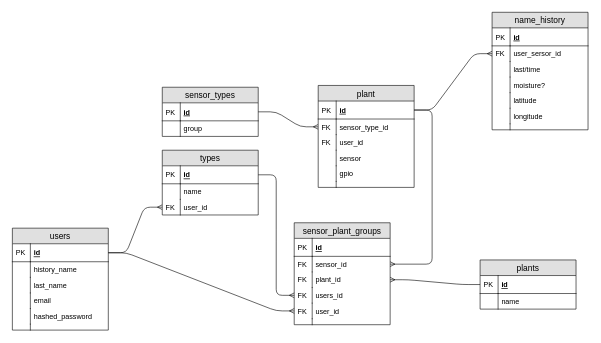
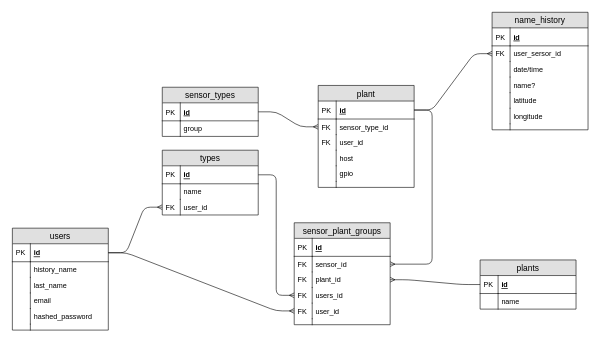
  <mxCell id="0" />
  <mxCell id="1" parent="0" />
  <mxCell id="2" value="users" style="swimlane;fontStyle=0;childLayout=stackLayout;horizontal=1;startSize=26;fillColor=#e0e0e0;horizontalStack=0;resizeParent=1;resizeParentMax=0;resizeLast=0;collapsible=1;marginBottom=0;swimlaneFillColor=#ffffff;align=center;fontSize=14;" parent="1" vertex="1"><mxGeometry x="20" y="380" width="160" height="170" as="geometry" /></mxCell>
  <mxCell id="3" value="id" style="shape=partialRectangle;top=0;left=0;right=0;bottom=1;align=left;verticalAlign=middle;fillColor=none;spacingLeft=34;spacingRight=4;overflow=hidden;rotatable=0;points=[[0,0.5],[1,0.5]];portConstraint=eastwest;dropTarget=0;fontStyle=5;fontSize=12;" parent="2" vertex="1"><mxGeometry y="26" width="160" height="30" as="geometry" /></mxCell>
  <mxCell id="4" value="PK" style="shape=partialRectangle;top=0;left=0;bottom=0;fillColor=none;align=left;verticalAlign=middle;spacingLeft=4;spacingRight=4;overflow=hidden;rotatable=0;points=[];portConstraint=eastwest;part=1;fontSize=12;" parent="3" vertex="1" connectable="0"><mxGeometry width="30" height="30" as="geometry" /></mxCell>
  <mxCell id="5" value="history_name" style="shape=partialRectangle;top=0;left=0;right=0;bottom=0;align=left;verticalAlign=top;fillColor=none;spacingLeft=34;spacingRight=4;overflow=hidden;rotatable=0;points=[[0,0.5],[1,0.5]];portConstraint=eastwest;dropTarget=0;fontSize=12;" parent="2" vertex="1"><mxGeometry y="56" width="160" height="26" as="geometry" /></mxCell>
  <mxCell id="6" value="" style="shape=partialRectangle;top=0;left=0;bottom=0;fillColor=none;align=left;verticalAlign=top;spacingLeft=4;spacingRight=4;overflow=hidden;rotatable=0;points=[];portConstraint=eastwest;part=1;fontSize=12;" parent="5" vertex="1" connectable="0"><mxGeometry width="30" height="26" as="geometry" /></mxCell>
  <mxCell id="7" value="last_name" style="shape=partialRectangle;top=0;left=0;right=0;bottom=0;align=left;verticalAlign=top;fillColor=none;spacingLeft=34;spacingRight=4;overflow=hidden;rotatable=0;points=[[0,0.5],[1,0.5]];portConstraint=eastwest;dropTarget=0;fontSize=12;" parent="2" vertex="1"><mxGeometry y="82" width="160" height="26" as="geometry" /></mxCell>
  <mxCell id="8" value="" style="shape=partialRectangle;top=0;left=0;bottom=0;fillColor=none;align=left;verticalAlign=top;spacingLeft=4;spacingRight=4;overflow=hidden;rotatable=0;points=[];portConstraint=eastwest;part=1;fontSize=12;" parent="7" vertex="1" connectable="0"><mxGeometry width="30" height="26" as="geometry" /></mxCell>
  <mxCell id="9" value="email" style="shape=partialRectangle;top=0;left=0;right=0;bottom=0;align=left;verticalAlign=top;fillColor=none;spacingLeft=34;spacingRight=4;overflow=hidden;rotatable=0;points=[[0,0.5],[1,0.5]];portConstraint=eastwest;dropTarget=0;fontSize=12;" parent="2" vertex="1"><mxGeometry y="108" width="160" height="26" as="geometry" /></mxCell>
  <mxCell id="10" value="" style="shape=partialRectangle;top=0;left=0;bottom=0;fillColor=none;align=left;verticalAlign=top;spacingLeft=4;spacingRight=4;overflow=hidden;rotatable=0;points=[];portConstraint=eastwest;part=1;fontSize=12;" parent="9" vertex="1" connectable="0"><mxGeometry width="30" height="26" as="geometry" /></mxCell>
  <mxCell id="11" value="hashed_password" style="shape=partialRectangle;top=0;left=0;right=0;bottom=0;align=left;verticalAlign=top;fillColor=none;spacingLeft=34;spacingRight=4;overflow=hidden;rotatable=0;points=[[0,0.5],[1,0.5]];portConstraint=eastwest;dropTarget=0;fontSize=12;" parent="2" vertex="1"><mxGeometry y="134" width="160" height="26" as="geometry" /></mxCell>
  <mxCell id="12" value="" style="shape=partialRectangle;top=0;left=0;bottom=0;fillColor=none;align=left;verticalAlign=top;spacingLeft=4;spacingRight=4;overflow=hidden;rotatable=0;points=[];portConstraint=eastwest;part=1;fontSize=12;" parent="11" vertex="1" connectable="0"><mxGeometry width="30" height="26" as="geometry" /></mxCell>
  <mxCell id="13" value="" style="shape=partialRectangle;top=0;left=0;right=0;bottom=0;align=left;verticalAlign=top;fillColor=none;spacingLeft=34;spacingRight=4;overflow=hidden;rotatable=0;points=[[0,0.5],[1,0.5]];portConstraint=eastwest;dropTarget=0;fontSize=12;" parent="2" vertex="1"><mxGeometry y="160" width="160" height="10" as="geometry" /></mxCell>
  <mxCell id="14" value="" style="shape=partialRectangle;top=0;left=0;bottom=0;fillColor=none;align=left;verticalAlign=top;spacingLeft=4;spacingRight=4;overflow=hidden;rotatable=0;points=[];portConstraint=eastwest;part=1;fontSize=12;" parent="13" vertex="1" connectable="0"><mxGeometry width="30" height="10" as="geometry" /></mxCell>
  <mxCell id="15" value="plants" style="swimlane;fontStyle=0;childLayout=stackLayout;horizontal=1;startSize=26;fillColor=#e0e0e0;horizontalStack=0;resizeParent=1;resizeParentMax=0;resizeLast=0;collapsible=1;marginBottom=0;swimlaneFillColor=#ffffff;align=center;fontSize=14;" parent="1" vertex="1"><mxGeometry x="800" y="433" width="160" height="82" as="geometry" /></mxCell>
  <mxCell id="16" value="id" style="shape=partialRectangle;top=0;left=0;right=0;bottom=1;align=left;verticalAlign=middle;fillColor=none;spacingLeft=34;spacingRight=4;overflow=hidden;rotatable=0;points=[[0,0.5],[1,0.5]];portConstraint=eastwest;dropTarget=0;fontStyle=5;fontSize=12;" parent="15" vertex="1"><mxGeometry y="26" width="160" height="30" as="geometry" /></mxCell>
  <mxCell id="17" value="PK" style="shape=partialRectangle;top=0;left=0;bottom=0;fillColor=none;align=left;verticalAlign=middle;spacingLeft=4;spacingRight=4;overflow=hidden;rotatable=0;points=[];portConstraint=eastwest;part=1;fontSize=12;" parent="16" vertex="1" connectable="0"><mxGeometry width="30" height="30" as="geometry" /></mxCell>
  <mxCell id="18" value="name" style="shape=partialRectangle;top=0;left=0;right=0;bottom=0;align=left;verticalAlign=top;fillColor=none;spacingLeft=34;spacingRight=4;overflow=hidden;rotatable=0;points=[[0,0.5],[1,0.5]];portConstraint=eastwest;dropTarget=0;fontSize=12;" parent="15" vertex="1"><mxGeometry y="56" width="160" height="26" as="geometry" /></mxCell>
  <mxCell id="19" value="" style="shape=partialRectangle;top=0;left=0;bottom=0;fillColor=none;align=left;verticalAlign=top;spacingLeft=4;spacingRight=4;overflow=hidden;rotatable=0;points=[];portConstraint=eastwest;part=1;fontSize=12;" parent="18" vertex="1" connectable="0"><mxGeometry width="30" height="26" as="geometry" /></mxCell>
  <mxCell id="20" value="" style="edgeStyle=entityRelationEdgeStyle;fontSize=12;html=1;endArrow=ERmany;exitX=1;exitY=0.5;exitDx=0;exitDy=0;" parent="1" source="3" target="60" edge="1"><mxGeometry width="100" height="100" relative="1" as="geometry"><mxPoint x="530" y="510" as="sourcePoint" /><mxPoint x="430" y="740" as="targetPoint" /></mxGeometry></mxCell>
  <mxCell id="21" value="sensor_types" style="swimlane;fontStyle=0;childLayout=stackLayout;horizontal=1;startSize=26;fillColor=#e0e0e0;horizontalStack=0;resizeParent=1;resizeParentMax=0;resizeLast=0;collapsible=1;marginBottom=0;swimlaneFillColor=#ffffff;align=center;fontSize=14;" parent="1" vertex="1"><mxGeometry x="270" y="145" width="160" height="82" as="geometry" /></mxCell>
  <mxCell id="22" value="id" style="shape=partialRectangle;top=0;left=0;right=0;bottom=1;align=left;verticalAlign=middle;fillColor=none;spacingLeft=34;spacingRight=4;overflow=hidden;rotatable=0;points=[[0,0.5],[1,0.5]];portConstraint=eastwest;dropTarget=0;fontStyle=5;fontSize=12;" parent="21" vertex="1"><mxGeometry y="26" width="160" height="30" as="geometry" /></mxCell>
  <mxCell id="23" value="PK" style="shape=partialRectangle;top=0;left=0;bottom=0;fillColor=none;align=left;verticalAlign=middle;spacingLeft=4;spacingRight=4;overflow=hidden;rotatable=0;points=[];portConstraint=eastwest;part=1;fontSize=12;" parent="22" vertex="1" connectable="0"><mxGeometry width="30" height="30" as="geometry" /></mxCell>
  <mxCell id="24" value="group" style="shape=partialRectangle;top=0;left=0;right=0;bottom=0;align=left;verticalAlign=top;fillColor=none;spacingLeft=34;spacingRight=4;overflow=hidden;rotatable=0;points=[[0,0.5],[1,0.5]];portConstraint=eastwest;dropTarget=0;fontSize=12;" parent="21" vertex="1"><mxGeometry y="56" width="160" height="26" as="geometry" /></mxCell>
  <mxCell id="25" value="" style="shape=partialRectangle;top=0;left=0;bottom=0;fillColor=none;align=left;verticalAlign=top;spacingLeft=4;spacingRight=4;overflow=hidden;rotatable=0;points=[];portConstraint=eastwest;part=1;fontSize=12;" parent="24" vertex="1" connectable="0"><mxGeometry width="30" height="26" as="geometry" /></mxCell>
  <mxCell id="26" value="" style="edgeStyle=entityRelationEdgeStyle;fontSize=12;html=1;endArrow=ERmany;entryX=0;entryY=0.5;entryDx=0;entryDy=0;" parent="1" source="22" target="30" edge="1"><mxGeometry width="100" height="100" relative="1" as="geometry"><mxPoint x="410" y="410" as="sourcePoint" /><mxPoint x="770" y="540" as="targetPoint" /></mxGeometry></mxCell>
  <mxCell id="27" value="plant" style="swimlane;fontStyle=0;childLayout=stackLayout;horizontal=1;startSize=26;fillColor=#e0e0e0;horizontalStack=0;resizeParent=1;resizeParentMax=0;resizeLast=0;collapsible=1;marginBottom=0;swimlaneFillColor=#ffffff;align=center;fontSize=14;" parent="1" vertex="1"><mxGeometry x="530" y="142" width="160" height="170" as="geometry" /></mxCell>
  <mxCell id="28" value="id" style="shape=partialRectangle;top=0;left=0;right=0;bottom=1;align=left;verticalAlign=middle;fillColor=none;spacingLeft=34;spacingRight=4;overflow=hidden;rotatable=0;points=[[0,0.5],[1,0.5]];portConstraint=eastwest;dropTarget=0;fontStyle=5;fontSize=12;" parent="27" vertex="1"><mxGeometry y="26" width="160" height="30" as="geometry" /></mxCell>
  <mxCell id="29" value="PK" style="shape=partialRectangle;top=0;left=0;bottom=0;fillColor=none;align=left;verticalAlign=middle;spacingLeft=4;spacingRight=4;overflow=hidden;rotatable=0;points=[];portConstraint=eastwest;part=1;fontSize=12;" parent="28" vertex="1" connectable="0"><mxGeometry width="30" height="30" as="geometry" /></mxCell>
  <mxCell id="30" value="sensor_type_id" style="shape=partialRectangle;top=0;left=0;right=0;bottom=0;align=left;verticalAlign=top;fillColor=none;spacingLeft=34;spacingRight=4;overflow=hidden;rotatable=0;points=[[0,0.5],[1,0.5]];portConstraint=eastwest;dropTarget=0;fontSize=12;" parent="27" vertex="1"><mxGeometry y="56" width="160" height="26" as="geometry" /></mxCell>
  <mxCell id="31" value="FK" style="shape=partialRectangle;top=0;left=0;bottom=0;fillColor=none;align=left;verticalAlign=top;spacingLeft=4;spacingRight=4;overflow=hidden;rotatable=0;points=[];portConstraint=eastwest;part=1;fontSize=12;" parent="30" vertex="1" connectable="0"><mxGeometry width="30" height="26" as="geometry" /></mxCell>
  <mxCell id="32" value="user_id" style="shape=partialRectangle;top=0;left=0;right=0;bottom=0;align=left;verticalAlign=top;fillColor=none;spacingLeft=34;spacingRight=4;overflow=hidden;rotatable=0;points=[[0,0.5],[1,0.5]];portConstraint=eastwest;dropTarget=0;fontSize=12;" parent="27" vertex="1"><mxGeometry y="82" width="160" height="26" as="geometry" /></mxCell>
  <mxCell id="33" value="FK" style="shape=partialRectangle;top=0;left=0;bottom=0;fillColor=none;align=left;verticalAlign=top;spacingLeft=4;spacingRight=4;overflow=hidden;rotatable=0;points=[];portConstraint=eastwest;part=1;fontSize=12;" parent="32" vertex="1" connectable="0"><mxGeometry width="30" height="26" as="geometry" /></mxCell>
- <mxCell id="34" value="sensor" style="shape=partialRectangle;top=0;left=0;right=0;bottom=0;align=left;verticalAlign=top;fillColor=none;spacingLeft=34;spacingRight=4;overflow=hidden;rotatable=0;points=[[0,0.5],[1,0.5]];portConstraint=eastwest;dropTarget=0;fontSize=12;" parent="27" vertex="1"><mxGeometry y="108" width="160" height="26" as="geometry" /></mxCell>
+ <mxCell id="34" value="host" style="shape=partialRectangle;top=0;left=0;right=0;bottom=0;align=left;verticalAlign=top;fillColor=none;spacingLeft=34;spacingRight=4;overflow=hidden;rotatable=0;points=[[0,0.5],[1,0.5]];portConstraint=eastwest;dropTarget=0;fontSize=12;" parent="27" vertex="1"><mxGeometry y="108" width="160" height="26" as="geometry" /></mxCell>
  <mxCell id="35" value="" style="shape=partialRectangle;top=0;left=0;bottom=0;fillColor=none;align=left;verticalAlign=top;spacingLeft=4;spacingRight=4;overflow=hidden;rotatable=0;points=[];portConstraint=eastwest;part=1;fontSize=12;" parent="34" vertex="1" connectable="0"><mxGeometry width="30" height="26" as="geometry" /></mxCell>
  <mxCell id="36" value="gpio" style="shape=partialRectangle;top=0;left=0;right=0;bottom=0;align=left;verticalAlign=top;fillColor=none;spacingLeft=34;spacingRight=4;overflow=hidden;rotatable=0;points=[[0,0.5],[1,0.5]];portConstraint=eastwest;dropTarget=0;fontSize=12;" parent="27" vertex="1"><mxGeometry y="134" width="160" height="26" as="geometry" /></mxCell>
  <mxCell id="37" value="" style="shape=partialRectangle;top=0;left=0;bottom=0;fillColor=none;align=left;verticalAlign=top;spacingLeft=4;spacingRight=4;overflow=hidden;rotatable=0;points=[];portConstraint=eastwest;part=1;fontSize=12;" parent="36" vertex="1" connectable="0"><mxGeometry width="30" height="26" as="geometry" /></mxCell>
  <mxCell id="38" value="" style="shape=partialRectangle;top=0;left=0;right=0;bottom=0;align=left;verticalAlign=top;fillColor=none;spacingLeft=34;spacingRight=4;overflow=hidden;rotatable=0;points=[[0,0.5],[1,0.5]];portConstraint=eastwest;dropTarget=0;fontSize=12;" parent="27" vertex="1"><mxGeometry y="160" width="160" height="10" as="geometry" /></mxCell>
  <mxCell id="39" value="" style="shape=partialRectangle;top=0;left=0;bottom=0;fillColor=none;align=left;verticalAlign=top;spacingLeft=4;spacingRight=4;overflow=hidden;rotatable=0;points=[];portConstraint=eastwest;part=1;fontSize=12;" parent="38" vertex="1" connectable="0"><mxGeometry width="30" height="10" as="geometry" /></mxCell>
  <mxCell id="40" value="sensor_plant_groups" style="swimlane;fontStyle=0;childLayout=stackLayout;horizontal=1;startSize=26;fillColor=#e0e0e0;horizontalStack=0;resizeParent=1;resizeParentMax=0;resizeLast=0;collapsible=1;marginBottom=0;swimlaneFillColor=#ffffff;align=center;fontSize=14;" parent="1" vertex="1"><mxGeometry x="490" y="371" width="160" height="170" as="geometry" /></mxCell>
  <mxCell id="41" value="id" style="shape=partialRectangle;top=0;left=0;right=0;bottom=1;align=left;verticalAlign=middle;fillColor=none;spacingLeft=34;spacingRight=4;overflow=hidden;rotatable=0;points=[[0,0.5],[1,0.5]];portConstraint=eastwest;dropTarget=0;fontStyle=5;fontSize=12;" parent="40" vertex="1"><mxGeometry y="26" width="160" height="30" as="geometry" /></mxCell>
  <mxCell id="42" value="PK" style="shape=partialRectangle;top=0;left=0;bottom=0;fillColor=none;align=left;verticalAlign=middle;spacingLeft=4;spacingRight=4;overflow=hidden;rotatable=0;points=[];portConstraint=eastwest;part=1;fontSize=12;" parent="41" vertex="1" connectable="0"><mxGeometry width="30" height="30" as="geometry" /></mxCell>
  <mxCell id="43" value="sensor_id" style="shape=partialRectangle;top=0;left=0;right=0;bottom=0;align=left;verticalAlign=top;fillColor=none;spacingLeft=34;spacingRight=4;overflow=hidden;rotatable=0;points=[[0,0.5],[1,0.5]];portConstraint=eastwest;dropTarget=0;fontSize=12;" parent="40" vertex="1"><mxGeometry y="56" width="160" height="26" as="geometry" /></mxCell>
  <mxCell id="44" value="FK" style="shape=partialRectangle;top=0;left=0;bottom=0;fillColor=none;align=left;verticalAlign=top;spacingLeft=4;spacingRight=4;overflow=hidden;rotatable=0;points=[];portConstraint=eastwest;part=1;fontSize=12;" parent="43" vertex="1" connectable="0"><mxGeometry width="30" height="26" as="geometry" /></mxCell>
  <mxCell id="45" value="plant_id" style="shape=partialRectangle;top=0;left=0;right=0;bottom=0;align=left;verticalAlign=top;fillColor=none;spacingLeft=34;spacingRight=4;overflow=hidden;rotatable=0;points=[[0,0.5],[1,0.5]];portConstraint=eastwest;dropTarget=0;fontSize=12;" parent="40" vertex="1"><mxGeometry y="82" width="160" height="26" as="geometry" /></mxCell>
  <mxCell id="46" value="FK" style="shape=partialRectangle;top=0;left=0;bottom=0;fillColor=none;align=left;verticalAlign=top;spacingLeft=4;spacingRight=4;overflow=hidden;rotatable=0;points=[];portConstraint=eastwest;part=1;fontSize=12;" parent="45" vertex="1" connectable="0"><mxGeometry width="30" height="26" as="geometry" /></mxCell>
  <mxCell id="47" value="users_id" style="shape=partialRectangle;top=0;left=0;right=0;bottom=0;align=left;verticalAlign=top;fillColor=none;spacingLeft=34;spacingRight=4;overflow=hidden;rotatable=0;points=[[0,0.5],[1,0.5]];portConstraint=eastwest;dropTarget=0;fontSize=12;" parent="40" vertex="1"><mxGeometry y="108" width="160" height="26" as="geometry" /></mxCell>
  <mxCell id="48" value="FK" style="shape=partialRectangle;top=0;left=0;bottom=0;fillColor=none;align=left;verticalAlign=top;spacingLeft=4;spacingRight=4;overflow=hidden;rotatable=0;points=[];portConstraint=eastwest;part=1;fontSize=12;" parent="47" vertex="1" connectable="0"><mxGeometry width="30" height="26" as="geometry" /></mxCell>
  <mxCell id="49" value="user_id" style="shape=partialRectangle;top=0;left=0;right=0;bottom=0;align=left;verticalAlign=top;fillColor=none;spacingLeft=34;spacingRight=4;overflow=hidden;rotatable=0;points=[[0,0.5],[1,0.5]];portConstraint=eastwest;dropTarget=0;fontSize=12;" parent="40" vertex="1"><mxGeometry y="134" width="160" height="26" as="geometry" /></mxCell>
  <mxCell id="50" value="FK" style="shape=partialRectangle;top=0;left=0;bottom=0;fillColor=none;align=left;verticalAlign=top;spacingLeft=4;spacingRight=4;overflow=hidden;rotatable=0;points=[];portConstraint=eastwest;part=1;fontSize=12;" parent="49" vertex="1" connectable="0"><mxGeometry width="30" height="26" as="geometry" /></mxCell>
  <mxCell id="51" value="" style="shape=partialRectangle;top=0;left=0;right=0;bottom=0;align=left;verticalAlign=top;fillColor=none;spacingLeft=34;spacingRight=4;overflow=hidden;rotatable=0;points=[[0,0.5],[1,0.5]];portConstraint=eastwest;dropTarget=0;fontSize=12;" parent="40" vertex="1"><mxGeometry y="160" width="160" height="10" as="geometry" /></mxCell>
  <mxCell id="52" value="" style="shape=partialRectangle;top=0;left=0;bottom=0;fillColor=none;align=left;verticalAlign=top;spacingLeft=4;spacingRight=4;overflow=hidden;rotatable=0;points=[];portConstraint=eastwest;part=1;fontSize=12;" parent="51" vertex="1" connectable="0"><mxGeometry width="30" height="10" as="geometry" /></mxCell>
  <mxCell id="53" value="" style="edgeStyle=entityRelationEdgeStyle;fontSize=12;html=1;endArrow=ERmany;" parent="1" source="28" target="43" edge="1"><mxGeometry width="100" height="100" relative="1" as="geometry"><mxPoint x="860" y="750" as="sourcePoint" /><mxPoint x="960" y="650" as="targetPoint" /></mxGeometry></mxCell>
  <mxCell id="54" value="" style="edgeStyle=entityRelationEdgeStyle;fontSize=12;html=1;endArrow=ERmany;" parent="1" source="16" target="45" edge="1"><mxGeometry width="100" height="100" relative="1" as="geometry"><mxPoint x="840" y="610" as="sourcePoint" /><mxPoint x="890" y="620" as="targetPoint" /></mxGeometry></mxCell>
  <mxCell id="55" value="types" style="swimlane;fontStyle=0;childLayout=stackLayout;horizontal=1;startSize=26;fillColor=#e0e0e0;horizontalStack=0;resizeParent=1;resizeParentMax=0;resizeLast=0;collapsible=1;marginBottom=0;swimlaneFillColor=#ffffff;align=center;fontSize=14;" parent="1" vertex="1"><mxGeometry x="270" y="250" width="160" height="108" as="geometry" /></mxCell>
  <mxCell id="56" value="id" style="shape=partialRectangle;top=0;left=0;right=0;bottom=1;align=left;verticalAlign=middle;fillColor=none;spacingLeft=34;spacingRight=4;overflow=hidden;rotatable=0;points=[[0,0.5],[1,0.5]];portConstraint=eastwest;dropTarget=0;fontStyle=5;fontSize=12;" parent="55" vertex="1"><mxGeometry y="26" width="160" height="30" as="geometry" /></mxCell>
  <mxCell id="57" value="PK" style="shape=partialRectangle;top=0;left=0;bottom=0;fillColor=none;align=left;verticalAlign=middle;spacingLeft=4;spacingRight=4;overflow=hidden;rotatable=0;points=[];portConstraint=eastwest;part=1;fontSize=12;" parent="56" vertex="1" connectable="0"><mxGeometry width="30" height="30" as="geometry" /></mxCell>
  <mxCell id="58" value="name" style="shape=partialRectangle;top=0;left=0;right=0;bottom=0;align=left;verticalAlign=top;fillColor=none;spacingLeft=34;spacingRight=4;overflow=hidden;rotatable=0;points=[[0,0.5],[1,0.5]];portConstraint=eastwest;dropTarget=0;fontSize=12;" parent="55" vertex="1"><mxGeometry y="56" width="160" height="26" as="geometry" /></mxCell>
  <mxCell id="59" value="" style="shape=partialRectangle;top=0;left=0;bottom=0;fillColor=none;align=left;verticalAlign=top;spacingLeft=4;spacingRight=4;overflow=hidden;rotatable=0;points=[];portConstraint=eastwest;part=1;fontSize=12;" parent="58" vertex="1" connectable="0"><mxGeometry width="30" height="26" as="geometry" /></mxCell>
  <mxCell id="60" value="user_id" style="shape=partialRectangle;top=0;left=0;right=0;bottom=0;align=left;verticalAlign=top;fillColor=none;spacingLeft=34;spacingRight=4;overflow=hidden;rotatable=0;points=[[0,0.5],[1,0.5]];portConstraint=eastwest;dropTarget=0;fontSize=12;" parent="55" vertex="1"><mxGeometry y="82" width="160" height="26" as="geometry" /></mxCell>
  <mxCell id="61" value="FK" style="shape=partialRectangle;top=0;left=0;bottom=0;fillColor=none;align=left;verticalAlign=top;spacingLeft=4;spacingRight=4;overflow=hidden;rotatable=0;points=[];portConstraint=eastwest;part=1;fontSize=12;" parent="60" vertex="1" connectable="0"><mxGeometry width="30" height="26" as="geometry" /></mxCell>
  <mxCell id="62" value="" style="edgeStyle=entityRelationEdgeStyle;fontSize=12;html=1;endArrow=ERmany;" parent="1" source="56" target="47" edge="1"><mxGeometry width="100" height="100" relative="1" as="geometry"><mxPoint x="770" y="920" as="sourcePoint" /><mxPoint x="870" y="820" as="targetPoint" /></mxGeometry></mxCell>
  <mxCell id="63" value="name_history" style="swimlane;fontStyle=0;childLayout=stackLayout;horizontal=1;startSize=26;fillColor=#e0e0e0;horizontalStack=0;resizeParent=1;resizeParentMax=0;resizeLast=0;collapsible=1;marginBottom=0;swimlaneFillColor=#ffffff;align=center;fontSize=14;" parent="1" vertex="1"><mxGeometry x="820" y="20" width="160" height="196" as="geometry" /></mxCell>
  <mxCell id="64" value="id" style="shape=partialRectangle;top=0;left=0;right=0;bottom=1;align=left;verticalAlign=middle;fillColor=none;spacingLeft=34;spacingRight=4;overflow=hidden;rotatable=0;points=[[0,0.5],[1,0.5]];portConstraint=eastwest;dropTarget=0;fontStyle=5;fontSize=12;" parent="63" vertex="1"><mxGeometry y="26" width="160" height="30" as="geometry" /></mxCell>
  <mxCell id="65" value="PK" style="shape=partialRectangle;top=0;left=0;bottom=0;fillColor=none;align=left;verticalAlign=middle;spacingLeft=4;spacingRight=4;overflow=hidden;rotatable=0;points=[];portConstraint=eastwest;part=1;fontSize=12;" parent="64" vertex="1" connectable="0"><mxGeometry width="30" height="30" as="geometry" /></mxCell>
  <mxCell id="66" value="user_sersor_id" style="shape=partialRectangle;top=0;left=0;right=0;bottom=0;align=left;verticalAlign=top;fillColor=none;spacingLeft=34;spacingRight=4;overflow=hidden;rotatable=0;points=[[0,0.5],[1,0.5]];portConstraint=eastwest;dropTarget=0;fontSize=12;" parent="63" vertex="1"><mxGeometry y="56" width="160" height="26" as="geometry" /></mxCell>
  <mxCell id="67" value="FK" style="shape=partialRectangle;top=0;left=0;bottom=0;fillColor=none;align=left;verticalAlign=top;spacingLeft=4;spacingRight=4;overflow=hidden;rotatable=0;points=[];portConstraint=eastwest;part=1;fontSize=12;" parent="66" vertex="1" connectable="0"><mxGeometry width="30" height="26" as="geometry" /></mxCell>
- <mxCell id="68" value="last/time" style="shape=partialRectangle;top=0;left=0;right=0;bottom=0;align=left;verticalAlign=top;fillColor=none;spacingLeft=34;spacingRight=4;overflow=hidden;rotatable=0;points=[[0,0.5],[1,0.5]];portConstraint=eastwest;dropTarget=0;fontSize=12;" parent="63" vertex="1"><mxGeometry y="82" width="160" height="26" as="geometry" /></mxCell>
+ <mxCell id="68" value="date/time" style="shape=partialRectangle;top=0;left=0;right=0;bottom=0;align=left;verticalAlign=top;fillColor=none;spacingLeft=34;spacingRight=4;overflow=hidden;rotatable=0;points=[[0,0.5],[1,0.5]];portConstraint=eastwest;dropTarget=0;fontSize=12;" parent="63" vertex="1"><mxGeometry y="82" width="160" height="26" as="geometry" /></mxCell>
  <mxCell id="69" value="" style="shape=partialRectangle;top=0;left=0;bottom=0;fillColor=none;align=left;verticalAlign=top;spacingLeft=4;spacingRight=4;overflow=hidden;rotatable=0;points=[];portConstraint=eastwest;part=1;fontSize=12;" parent="68" vertex="1" connectable="0"><mxGeometry width="30" height="26" as="geometry" /></mxCell>
- <mxCell id="70" value="moisture?" style="shape=partialRectangle;top=0;left=0;right=0;bottom=0;align=left;verticalAlign=top;fillColor=none;spacingLeft=34;spacingRight=4;overflow=hidden;rotatable=0;points=[[0,0.5],[1,0.5]];portConstraint=eastwest;dropTarget=0;fontSize=12;" parent="63" vertex="1"><mxGeometry y="108" width="160" height="26" as="geometry" /></mxCell>
+ <mxCell id="70" value="name?" style="shape=partialRectangle;top=0;left=0;right=0;bottom=0;align=left;verticalAlign=top;fillColor=none;spacingLeft=34;spacingRight=4;overflow=hidden;rotatable=0;points=[[0,0.5],[1,0.5]];portConstraint=eastwest;dropTarget=0;fontSize=12;" parent="63" vertex="1"><mxGeometry y="108" width="160" height="26" as="geometry" /></mxCell>
  <mxCell id="71" value="" style="shape=partialRectangle;top=0;left=0;bottom=0;fillColor=none;align=left;verticalAlign=top;spacingLeft=4;spacingRight=4;overflow=hidden;rotatable=0;points=[];portConstraint=eastwest;part=1;fontSize=12;" parent="70" vertex="1" connectable="0"><mxGeometry width="30" height="26" as="geometry" /></mxCell>
  <mxCell id="72" value="latitude" style="shape=partialRectangle;top=0;left=0;right=0;bottom=0;align=left;verticalAlign=top;fillColor=none;spacingLeft=34;spacingRight=4;overflow=hidden;rotatable=0;points=[[0,0.5],[1,0.5]];portConstraint=eastwest;dropTarget=0;fontSize=12;" parent="63" vertex="1"><mxGeometry y="134" width="160" height="26" as="geometry" /></mxCell>
  <mxCell id="73" value="" style="shape=partialRectangle;top=0;left=0;bottom=0;fillColor=none;align=left;verticalAlign=top;spacingLeft=4;spacingRight=4;overflow=hidden;rotatable=0;points=[];portConstraint=eastwest;part=1;fontSize=12;" parent="72" vertex="1" connectable="0"><mxGeometry width="30" height="26" as="geometry" /></mxCell>
  <mxCell id="74" value="longitude" style="shape=partialRectangle;top=0;left=0;right=0;bottom=0;align=left;verticalAlign=top;fillColor=none;spacingLeft=34;spacingRight=4;overflow=hidden;rotatable=0;points=[[0,0.5],[1,0.5]];portConstraint=eastwest;dropTarget=0;fontSize=12;" parent="63" vertex="1"><mxGeometry y="160" width="160" height="26" as="geometry" /></mxCell>
  <mxCell id="75" value="" style="shape=partialRectangle;top=0;left=0;bottom=0;fillColor=none;align=left;verticalAlign=top;spacingLeft=4;spacingRight=4;overflow=hidden;rotatable=0;points=[];portConstraint=eastwest;part=1;fontSize=12;" parent="74" vertex="1" connectable="0"><mxGeometry width="30" height="26" as="geometry" /></mxCell>
  <mxCell id="76" value="" style="shape=partialRectangle;top=0;left=0;right=0;bottom=0;align=left;verticalAlign=top;fillColor=none;spacingLeft=34;spacingRight=4;overflow=hidden;rotatable=0;points=[[0,0.5],[1,0.5]];portConstraint=eastwest;dropTarget=0;fontSize=12;" parent="63" vertex="1"><mxGeometry y="186" width="160" height="10" as="geometry" /></mxCell>
  <mxCell id="77" value="" style="shape=partialRectangle;top=0;left=0;bottom=0;fillColor=none;align=left;verticalAlign=top;spacingLeft=4;spacingRight=4;overflow=hidden;rotatable=0;points=[];portConstraint=eastwest;part=1;fontSize=12;" parent="76" vertex="1" connectable="0"><mxGeometry width="30" height="10" as="geometry" /></mxCell>
  <mxCell id="78" value="" style="edgeStyle=entityRelationEdgeStyle;fontSize=12;html=1;endArrow=ERmany;" parent="1" source="28" target="66" edge="1"><mxGeometry width="100" height="100" relative="1" as="geometry"><mxPoint x="740" y="161" as="sourcePoint" /><mxPoint x="840" y="61" as="targetPoint" /></mxGeometry></mxCell>
  <mxCell id="79" value="" style="edgeStyle=entityRelationEdgeStyle;fontSize=12;html=1;endArrow=ERmany;entryX=0;entryY=0.5;entryDx=0;entryDy=0;" parent="1" source="3" target="49" edge="1"><mxGeometry width="100" height="100" relative="1" as="geometry"><mxPoint x="140" y="353" as="sourcePoint" /><mxPoint x="240" y="253" as="targetPoint" /></mxGeometry></mxCell>
